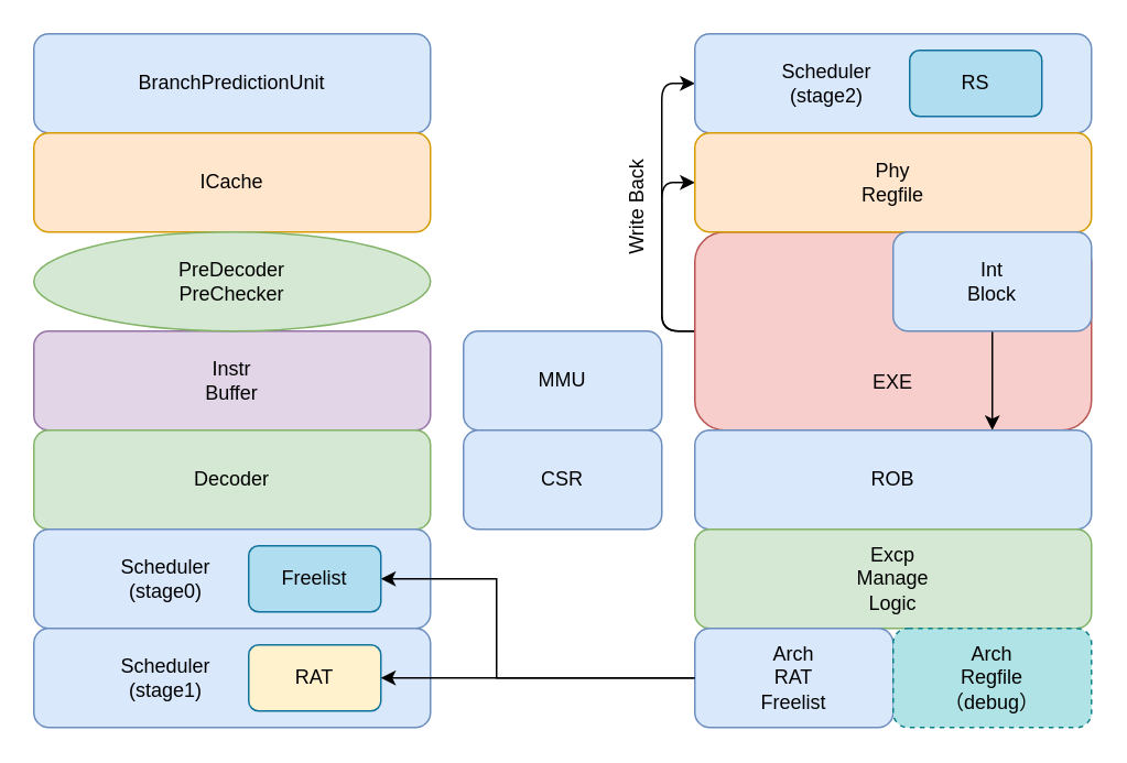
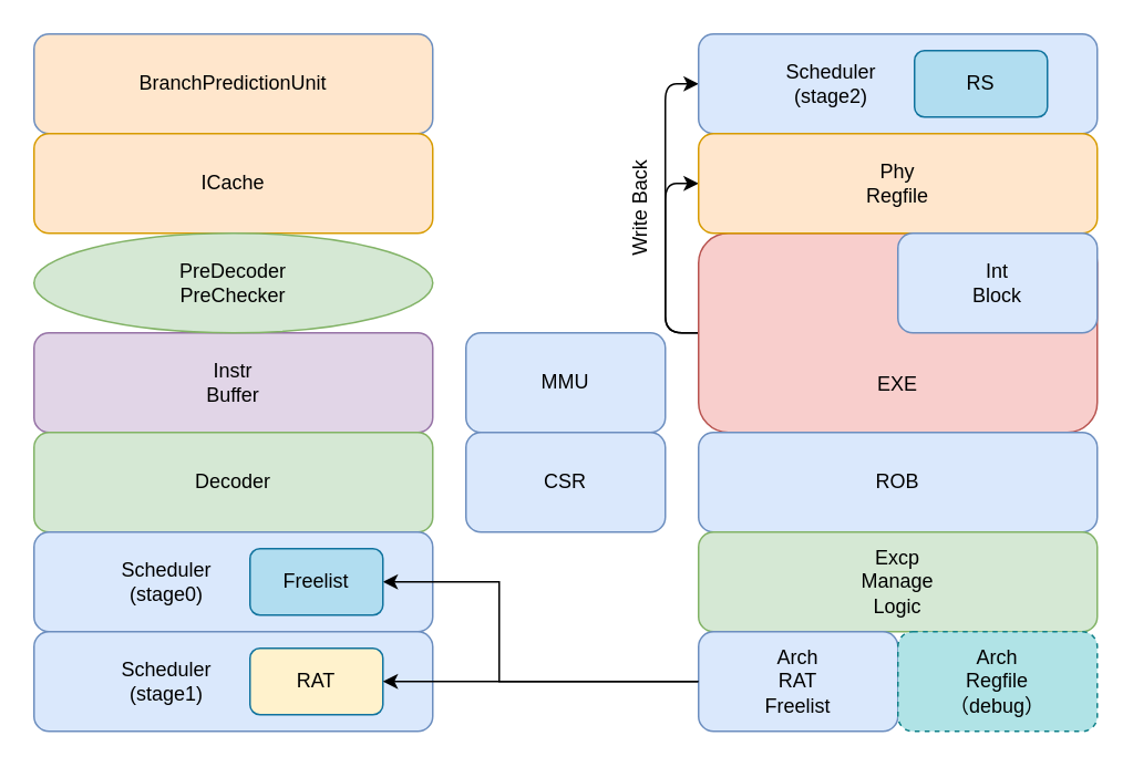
  <mxCell id="0" />
  <mxCell id="1" parent="0" />
  <mxCell id="2" style="edgeStyle=orthogonalEdgeStyle;rounded=1;orthogonalLoop=1;jettySize=auto;html=1;exitX=0;exitY=0.5;exitDx=0;exitDy=0;entryX=0;entryY=0.5;entryDx=0;entryDy=0;" edge="1" parent="1" source="4" target="11"><mxGeometry relative="1" as="geometry" /></mxCell>
  <mxCell id="3" style="edgeStyle=orthogonalEdgeStyle;rounded=1;orthogonalLoop=1;jettySize=auto;html=1;exitX=0;exitY=0.5;exitDx=0;exitDy=0;entryX=0;entryY=0.5;entryDx=0;entryDy=0;" edge="1" parent="1" source="4" target="10"><mxGeometry relative="1" as="geometry" /></mxCell>
  <mxCell id="4" value="EXE" style="rounded=1;whiteSpace=wrap;html=1;fillColor=#f8cecc;strokeColor=#b85450;verticalAlign=bottom;spacingBottom=20;" vertex="1" parent="1"><mxGeometry x="420" y="140" width="240" height="120" as="geometry" /></mxCell>
- <mxCell id="5" value="BranchPredictionUnit" style="rounded=1;whiteSpace=wrap;html=1;fillColor=#dae8fc;strokeColor=#6c8ebf;" vertex="1" parent="1"><mxGeometry x="20" y="20" width="240" height="60" as="geometry" /></mxCell>
+ <mxCell id="5" value="BranchPredictionUnit" style="rounded=1;whiteSpace=wrap;html=1;fillColor=#ffe6cc;strokeColor=#6c8ebf;" vertex="1" parent="1"><mxGeometry x="20" y="20" width="240" height="60" as="geometry" /></mxCell>
  <mxCell id="6" value="ICache" style="rounded=1;whiteSpace=wrap;html=1;fillColor=#ffe6cc;strokeColor=#d79b00;" vertex="1" parent="1"><mxGeometry x="20" y="80" width="240" height="60" as="geometry" /></mxCell>
  <mxCell id="7" value="Instr&lt;div&gt;Buffer&lt;/div&gt;" style="rounded=1;whiteSpace=wrap;html=1;fillColor=#e1d5e7;strokeColor=#9673a6;" vertex="1" parent="1"><mxGeometry x="20" y="200" width="240" height="60" as="geometry" /></mxCell>
  <mxCell id="8" value="Decoder" style="rounded=1;whiteSpace=wrap;html=1;fillColor=#d5e8d4;strokeColor=#82b366;" vertex="1" parent="1"><mxGeometry x="20" y="260" width="240" height="60" as="geometry" /></mxCell>
  <mxCell id="9" value="Scheduler&lt;div&gt;(stage0)&lt;/div&gt;" style="rounded=1;whiteSpace=wrap;html=1;fillColor=#dae8fc;strokeColor=#6c8ebf;spacingBottom=0;spacingRight=80;" vertex="1" parent="1"><mxGeometry x="20" y="320" width="240" height="60" as="geometry" /></mxCell>
  <mxCell id="10" value="Scheduler&lt;div&gt;(stage2)&lt;/div&gt;" style="rounded=1;whiteSpace=wrap;html=1;fillColor=#dae8fc;strokeColor=#6c8ebf;spacingRight=80;" vertex="1" parent="1"><mxGeometry x="420" y="20" width="240" height="60" as="geometry" /></mxCell>
  <mxCell id="11" value="&lt;div&gt;Phy&lt;/div&gt;Regfile" style="rounded=1;whiteSpace=wrap;html=1;fillColor=#ffe6cc;strokeColor=#d79b00;" vertex="1" parent="1"><mxGeometry x="420" y="80" width="240" height="60" as="geometry" /></mxCell>
- <mxCell id="12" style="edgeStyle=orthogonalEdgeStyle;rounded=1;orthogonalLoop=1;jettySize=auto;html=1;exitX=0.5;exitY=1;exitDx=0;exitDy=0;entryX=0.75;entryY=0;entryDx=0;entryDy=0;" edge="1" parent="1" source="13" target="14"><mxGeometry relative="1" as="geometry"><mxPoint x="600" y="250" as="targetPoint" /></mxGeometry></mxCell>
  <mxCell id="13" value="Int&lt;div&gt;Block&lt;/div&gt;" style="rounded=1;whiteSpace=wrap;html=1;fillColor=#dae8fc;strokeColor=#6c8ebf;" vertex="1" parent="1"><mxGeometry x="540" y="140" width="120" height="60" as="geometry" /></mxCell>
  <mxCell id="14" value="ROB" style="rounded=1;whiteSpace=wrap;html=1;fillColor=#dae8fc;strokeColor=#6c8ebf;" vertex="1" parent="1"><mxGeometry x="420" y="260" width="240" height="60" as="geometry" /></mxCell>
  <mxCell id="15" value="Excp&lt;div&gt;Manage&lt;br&gt;&lt;div&gt;Logic&lt;/div&gt;&lt;/div&gt;" style="rounded=1;whiteSpace=wrap;html=1;fillColor=#d5e8d4;strokeColor=#82b366;" vertex="1" parent="1"><mxGeometry x="420" y="320" width="240" height="60" as="geometry" /></mxCell>
  <mxCell id="16" style="edgeStyle=orthogonalEdgeStyle;rounded=0;orthogonalLoop=1;jettySize=auto;html=1;exitX=0;exitY=0.5;exitDx=0;exitDy=0;entryX=1;entryY=0.5;entryDx=0;entryDy=0;" edge="1" parent="1" source="17" target="21"><mxGeometry relative="1" as="geometry"><Array as="points"><mxPoint x="300" y="410" /><mxPoint x="300" y="350" /></Array></mxGeometry></mxCell>
  <mxCell id="17" value="Arch&lt;div&gt;RAT&lt;/div&gt;&lt;div&gt;Freelist&lt;/div&gt;" style="rounded=1;whiteSpace=wrap;html=1;fillColor=#dae8fc;strokeColor=#6c8ebf;" vertex="1" parent="1"><mxGeometry x="420" y="380" width="120" height="60" as="geometry" /></mxCell>
  <mxCell id="18" value="Arch&lt;div&gt;Regfile&lt;/div&gt;&lt;div&gt;（debug）&lt;/div&gt;" style="rounded=1;whiteSpace=wrap;html=1;fillColor=#b0e3e6;strokeColor=#0e8088;dashed=1;" vertex="1" parent="1"><mxGeometry x="540" y="380" width="120" height="60" as="geometry" /></mxCell>
  <mxCell id="19" value="PreDecoder&lt;div&gt;PreChecker&lt;/div&gt;" style="ellipse;whiteSpace=wrap;html=1;fillColor=#d5e8d4;strokeColor=#82b366;" vertex="1" parent="1"><mxGeometry x="20" y="140" width="240" height="60" as="geometry" /></mxCell>
  <mxCell id="20" value="Write Back" style="text;html=1;align=center;verticalAlign=middle;whiteSpace=wrap;rounded=0;rotation=-90;" vertex="1" parent="1"><mxGeometry x="355" y="110" width="60" height="30" as="geometry" /></mxCell>
  <mxCell id="21" value="Freelist" style="rounded=1;whiteSpace=wrap;html=1;fillColor=#b1ddf0;strokeColor=#10739e;" vertex="1" parent="1"><mxGeometry x="150" y="330" width="80" height="40" as="geometry" /></mxCell>
  <mxCell id="22" value="Scheduler&lt;div&gt;(stage1)&lt;/div&gt;" style="rounded=1;whiteSpace=wrap;html=1;fillColor=#dae8fc;strokeColor=#6c8ebf;spacingRight=80;" vertex="1" parent="1"><mxGeometry x="20" y="380" width="240" height="60" as="geometry" /></mxCell>
  <mxCell id="23" value="RAT" style="rounded=1;whiteSpace=wrap;html=1;fillColor=#fff2cc;strokeColor=#10739e;" vertex="1" parent="1"><mxGeometry x="150" y="390" width="80" height="40" as="geometry" /></mxCell>
  <mxCell id="24" value="RS" style="rounded=1;whiteSpace=wrap;html=1;fillColor=#b1ddf0;strokeColor=#10739e;" vertex="1" parent="1"><mxGeometry x="550" y="30" width="80" height="40" as="geometry" /></mxCell>
  <mxCell id="25" style="edgeStyle=orthogonalEdgeStyle;rounded=0;orthogonalLoop=1;jettySize=auto;html=1;exitX=0;exitY=0.5;exitDx=0;exitDy=0;entryX=1;entryY=0.5;entryDx=0;entryDy=0;" edge="1" parent="1" source="17" target="23"><mxGeometry relative="1" as="geometry" /></mxCell>
  <mxCell id="26" value="MMU" style="rounded=1;whiteSpace=wrap;html=1;fillColor=#dae8fc;strokeColor=#6c8ebf;" vertex="1" parent="1"><mxGeometry x="280" y="200" width="120" height="60" as="geometry" /></mxCell>
  <mxCell id="27" value="CSR" style="rounded=1;whiteSpace=wrap;html=1;fillColor=#dae8fc;strokeColor=#6c8ebf;" vertex="1" parent="1"><mxGeometry x="280" y="260" width="120" height="60" as="geometry" /></mxCell>
